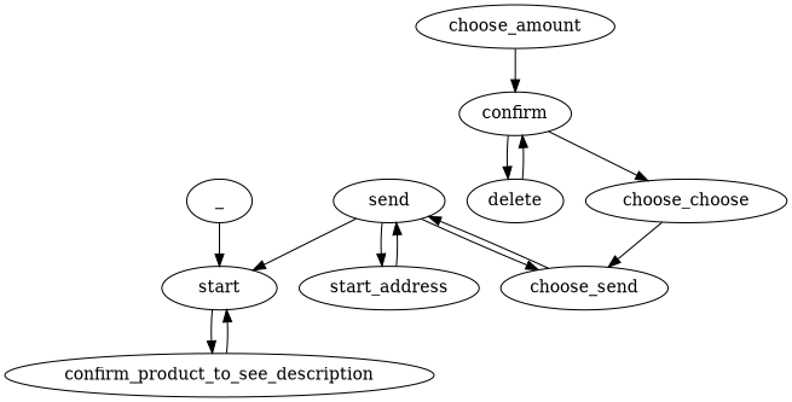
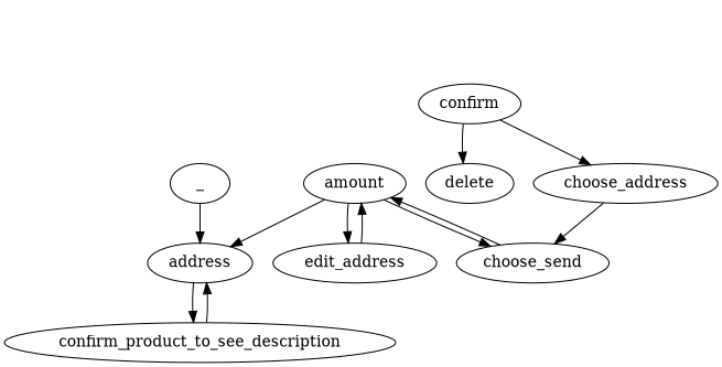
  digraph {
    _
-   start
+   start [label=address]
    n3 [label=confirm_product_to_see_description]
-   choose_amount
    confirm
    delete
-   choose_address [label=choose_choose]
+   choose_address
    n8 [label=choose_send]
-   send
-   edit_address [label=start_address]
+   send [label=amount]
+   edit_address
    _ -> start
    start -> n3
    n3 -> start
-   choose_amount -> confirm
    confirm -> delete
    confirm -> choose_address
-   delete -> confirm
    choose_address -> n8
    n8 -> send
    send -> start
    send -> n8
    send -> edit_address
    edit_address -> send
  }
